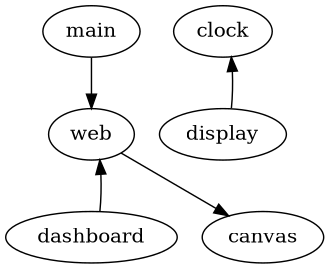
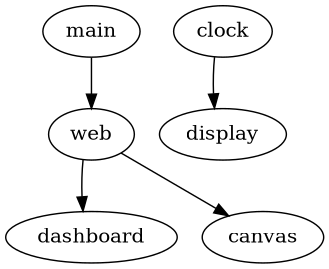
  digraph {
    main
    web
    dashboard
    canvas
    clock
    display
    main -> web
-   dashboard -> web
+   web -> dashboard
    web -> canvas
-   display -> clock
+   clock -> display
  }
